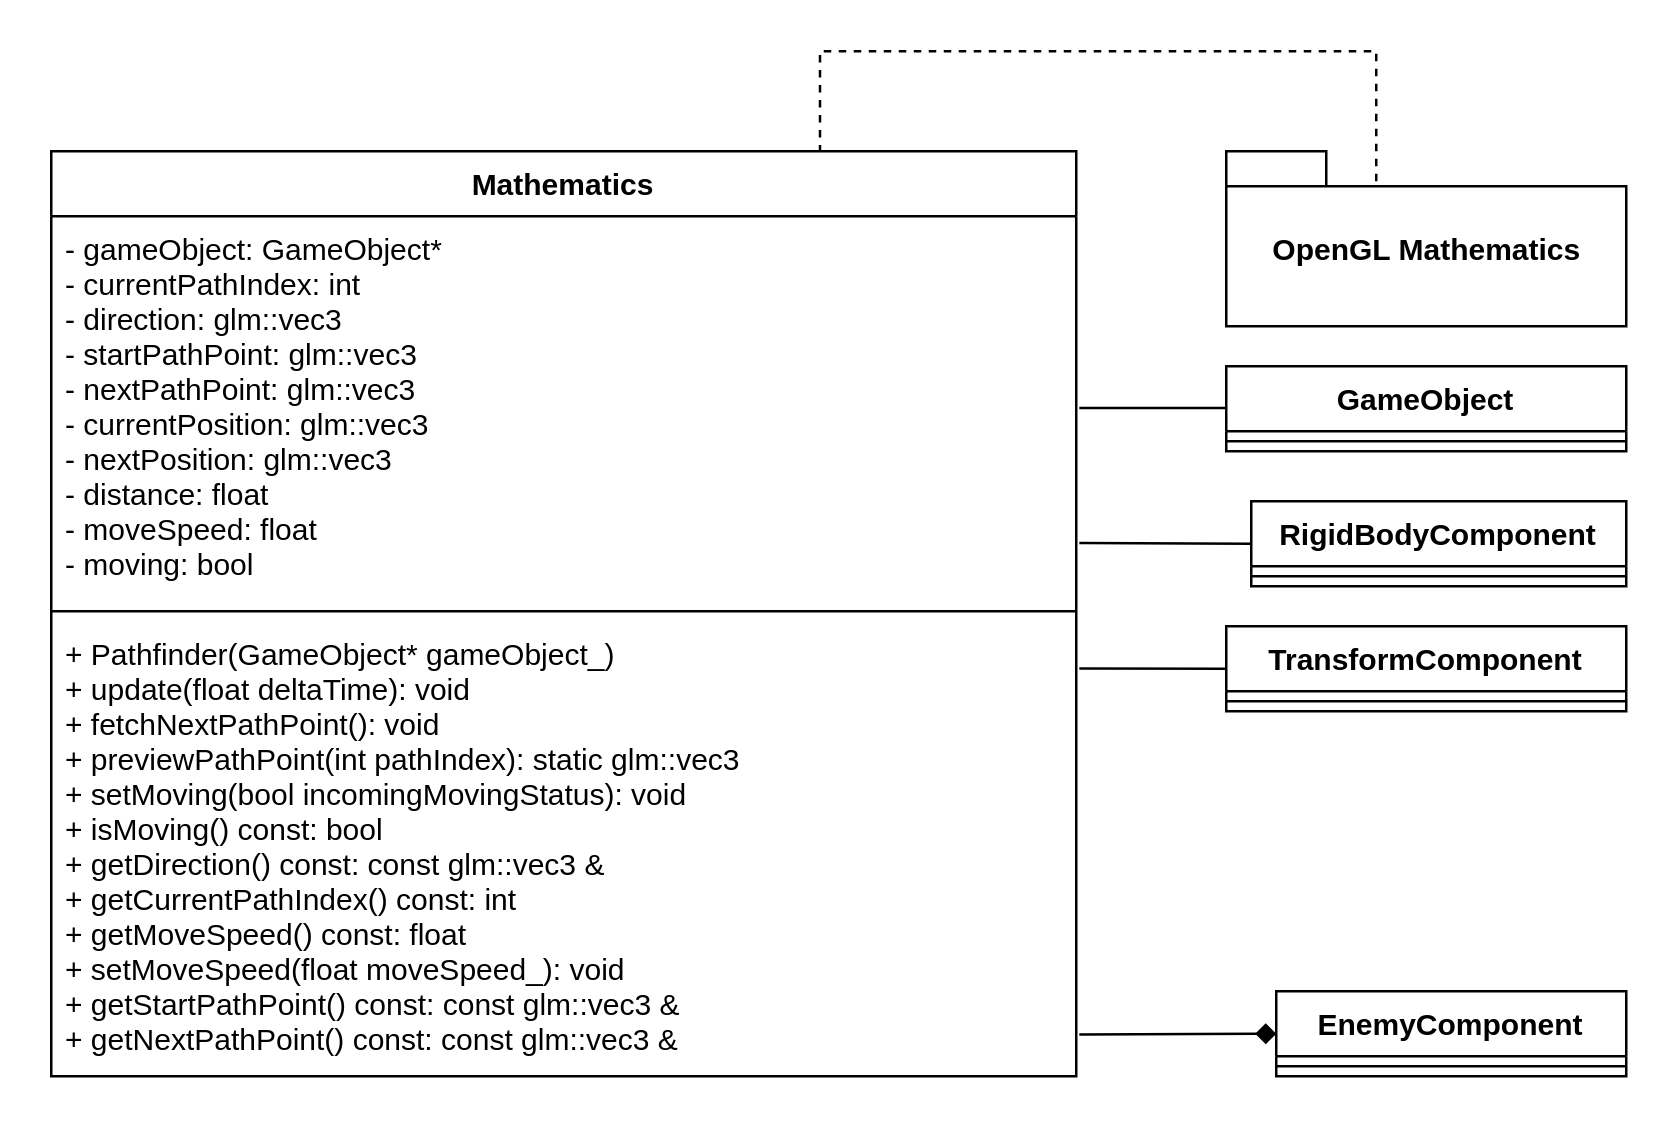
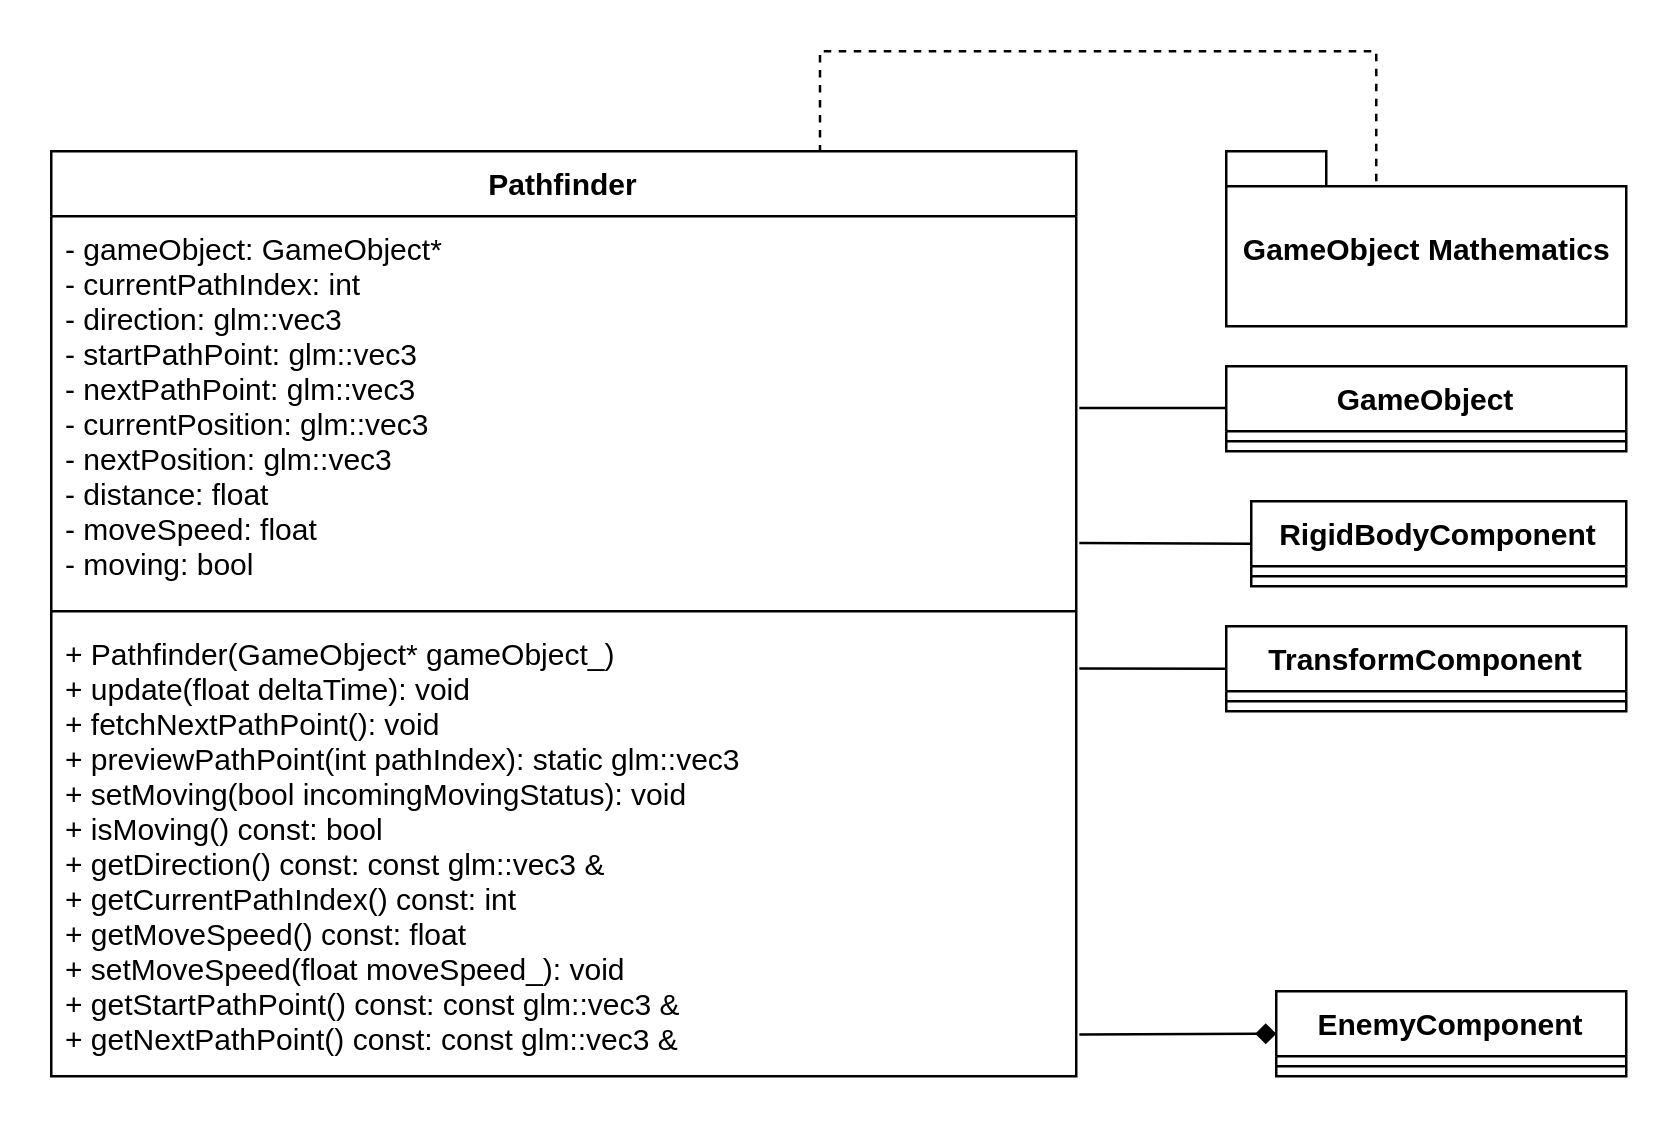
  <mxCell id="0" />
  <mxCell id="1" parent="0" />
- <mxCell id="2" value="Mathematics" style="swimlane;fontStyle=1;align=center;verticalAlign=top;childLayout=stackLayout;horizontal=1;startSize=26;horizontalStack=0;resizeParent=1;resizeParentMax=0;resizeLast=0;collapsible=1;marginBottom=0;" parent="1" vertex="1"><mxGeometry x="20" y="60" width="410" height="370" as="geometry" /></mxCell>
+ <mxCell id="2" value="Pathfinder" style="swimlane;fontStyle=1;align=center;verticalAlign=top;childLayout=stackLayout;horizontal=1;startSize=26;horizontalStack=0;resizeParent=1;resizeParentMax=0;resizeLast=0;collapsible=1;marginBottom=0;" parent="1" vertex="1"><mxGeometry x="20" y="60" width="410" height="370" as="geometry" /></mxCell>
  <mxCell id="3" value="- gameObject: GameObject* &#10;- currentPathIndex: int &#10;- direction: glm::vec3 &#10;- startPathPoint: glm::vec3&#10;- nextPathPoint: glm::vec3 &#10;- currentPosition: glm::vec3&#10;- nextPosition: glm::vec3&#10;- distance: float&#10;- moveSpeed: float &#10;- moving: bool " style="text;strokeColor=none;fillColor=none;align=left;verticalAlign=top;spacingLeft=4;spacingRight=4;overflow=hidden;rotatable=0;points=[[0,0.5],[1,0.5]];portConstraint=eastwest;" parent="2" vertex="1"><mxGeometry y="26" width="410" height="154" as="geometry" /></mxCell>
  <mxCell id="4" value="" style="line;strokeWidth=1;fillColor=none;align=left;verticalAlign=middle;spacingTop=-1;spacingLeft=3;spacingRight=3;rotatable=0;labelPosition=right;points=[];portConstraint=eastwest;" parent="2" vertex="1"><mxGeometry y="180" width="410" height="8" as="geometry" /></mxCell>
  <mxCell id="5" value="+ Pathfinder(GameObject* gameObject_)&#10;+ update(float deltaTime): void &#10;+ fetchNextPathPoint(): void &#10;+ previewPathPoint(int pathIndex): static glm::vec3&#10;+ setMoving(bool incomingMovingStatus): void &#10;+ isMoving() const: bool &#10;+ getDirection() const: const glm::vec3 &amp;&#10;+ getCurrentPathIndex() const: int &#10;+ getMoveSpeed() const: float &#10;+ setMoveSpeed(float moveSpeed_): void &#10;+ getStartPathPoint() const: const glm::vec3 &amp;&#10;+ getNextPathPoint() const: const glm::vec3 &amp;" style="text;strokeColor=none;fillColor=none;align=left;verticalAlign=top;spacingLeft=4;spacingRight=4;overflow=hidden;rotatable=0;points=[[0,0.5],[1,0.5]];portConstraint=eastwest;fontStyle=0" parent="2" vertex="1"><mxGeometry y="188" width="410" height="182" as="geometry" /></mxCell>
  <mxCell id="6" value="TransformComponent" style="swimlane;fontStyle=1;align=center;verticalAlign=top;childLayout=stackLayout;horizontal=1;startSize=26;horizontalStack=0;resizeParent=1;resizeParentMax=0;resizeLast=0;collapsible=1;marginBottom=0;" parent="1" vertex="1"><mxGeometry x="490" y="250" width="160" height="34" as="geometry" /></mxCell>
  <mxCell id="7" value="" style="line;strokeWidth=1;fillColor=none;align=left;verticalAlign=middle;spacingTop=-1;spacingLeft=3;spacingRight=3;rotatable=0;labelPosition=right;points=[];portConstraint=eastwest;" parent="6" vertex="1"><mxGeometry y="26" width="160" height="8" as="geometry" /></mxCell>
  <mxCell id="8" style="edgeStyle=orthogonalEdgeStyle;rounded=0;orthogonalLoop=1;jettySize=auto;html=1;exitX=0;exitY=0;exitDx=100;exitDy=14;exitPerimeter=0;entryX=0.75;entryY=0;entryDx=0;entryDy=0;endArrow=none;endFill=0;dashed=1;" parent="1" source="9" target="2" edge="1"><mxGeometry relative="1" as="geometry"><Array as="points"><mxPoint x="550" y="20" /><mxPoint x="328" y="20" /></Array></mxGeometry></mxCell>
- <mxCell id="9" value="OpenGL Mathematics" style="shape=folder;fontStyle=1;spacingTop=10;tabWidth=40;tabHeight=14;tabPosition=left;html=1;" parent="1" vertex="1"><mxGeometry x="490" y="60" width="160" height="70" as="geometry" /></mxCell>
+ <mxCell id="9" value="GameObject Mathematics" style="shape=folder;fontStyle=1;spacingTop=10;tabWidth=40;tabHeight=14;tabPosition=left;html=1;" parent="1" vertex="1"><mxGeometry x="490" y="60" width="160" height="70" as="geometry" /></mxCell>
  <mxCell id="10" value="GameObject" style="swimlane;fontStyle=1;align=center;verticalAlign=top;childLayout=stackLayout;horizontal=1;startSize=26;horizontalStack=0;resizeParent=1;resizeParentMax=0;resizeLast=0;collapsible=1;marginBottom=0;" parent="1" vertex="1"><mxGeometry x="490" y="146" width="160" height="34" as="geometry" /></mxCell>
  <mxCell id="11" value="" style="line;strokeWidth=1;fillColor=none;align=left;verticalAlign=middle;spacingTop=-1;spacingLeft=3;spacingRight=3;rotatable=0;labelPosition=right;points=[];portConstraint=eastwest;" parent="10" vertex="1"><mxGeometry y="26" width="160" height="8" as="geometry" /></mxCell>
  <mxCell id="12" value="RigidBodyComponent" style="swimlane;fontStyle=1;align=center;verticalAlign=top;childLayout=stackLayout;horizontal=1;startSize=26;horizontalStack=0;resizeParent=1;resizeParentMax=0;resizeLast=0;collapsible=1;marginBottom=0;" parent="1" vertex="1"><mxGeometry x="500" y="200" width="150" height="34" as="geometry" /></mxCell>
  <mxCell id="13" value="" style="line;strokeWidth=1;fillColor=none;align=left;verticalAlign=middle;spacingTop=-1;spacingLeft=3;spacingRight=3;rotatable=0;labelPosition=right;points=[];portConstraint=eastwest;" parent="12" vertex="1"><mxGeometry y="26" width="150" height="8" as="geometry" /></mxCell>
  <mxCell id="14" value="EnemyComponent" style="swimlane;fontStyle=1;align=center;verticalAlign=top;childLayout=stackLayout;horizontal=1;startSize=26;horizontalStack=0;resizeParent=1;resizeParentMax=0;resizeLast=0;collapsible=1;marginBottom=0;" vertex="1" parent="1"><mxGeometry x="510" y="396" width="140" height="34" as="geometry" /></mxCell>
  <mxCell id="15" value="" style="line;strokeWidth=1;fillColor=none;align=left;verticalAlign=middle;spacingTop=-1;spacingLeft=3;spacingRight=3;rotatable=0;labelPosition=right;points=[];portConstraint=eastwest;" vertex="1" parent="14"><mxGeometry y="26" width="140" height="8" as="geometry" /></mxCell>
  <mxCell id="16" value="" style="endArrow=diamond;html=1;entryX=0;entryY=0.5;entryDx=0;entryDy=0;exitX=1.003;exitY=0.908;exitDx=0;exitDy=0;exitPerimeter=0;endFill=1;" edge="1" parent="1" source="5" target="14"><mxGeometry width="50" height="50" relative="1" as="geometry"><mxPoint x="440" y="300" as="sourcePoint" /><mxPoint x="490" y="250" as="targetPoint" /></mxGeometry></mxCell>
  <mxCell id="17" value="" style="endArrow=none;html=1;exitX=1.003;exitY=0.908;exitDx=0;exitDy=0;exitPerimeter=0;endFill=0;" edge="1" parent="1"><mxGeometry width="50" height="50" relative="1" as="geometry"><mxPoint x="431.23" y="266.916" as="sourcePoint" /><mxPoint x="490" y="267" as="targetPoint" /></mxGeometry></mxCell>
  <mxCell id="18" value="" style="endArrow=none;html=1;exitX=1.003;exitY=0.908;exitDx=0;exitDy=0;exitPerimeter=0;endFill=0;entryX=0;entryY=0.5;entryDx=0;entryDy=0;" edge="1" parent="1" target="12"><mxGeometry width="50" height="50" relative="1" as="geometry"><mxPoint x="431.23" y="216.656" as="sourcePoint" /><mxPoint x="490" y="216.74" as="targetPoint" /></mxGeometry></mxCell>
  <mxCell id="19" value="" style="endArrow=none;html=1;exitX=1.003;exitY=0.908;exitDx=0;exitDy=0;exitPerimeter=0;endFill=0;" edge="1" parent="1"><mxGeometry width="50" height="50" relative="1" as="geometry"><mxPoint x="431.23" y="162.656" as="sourcePoint" /><mxPoint x="490" y="162.74" as="targetPoint" /></mxGeometry></mxCell>
